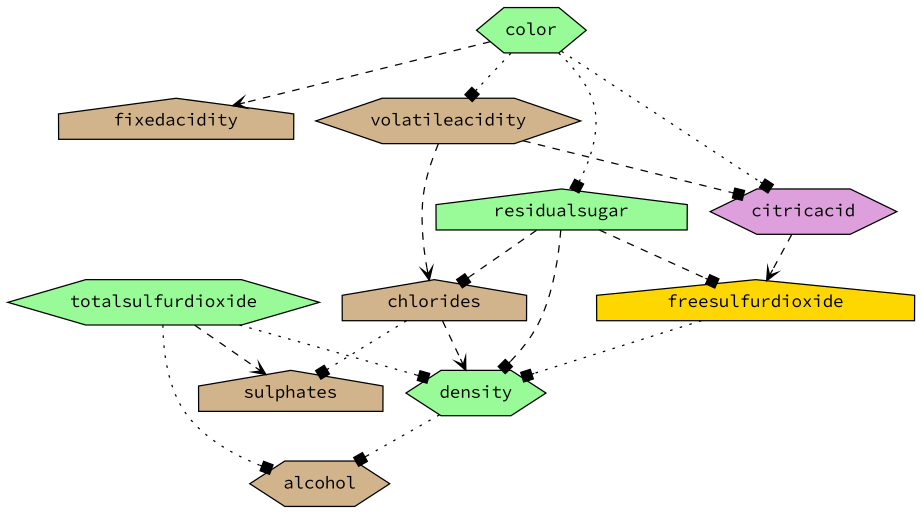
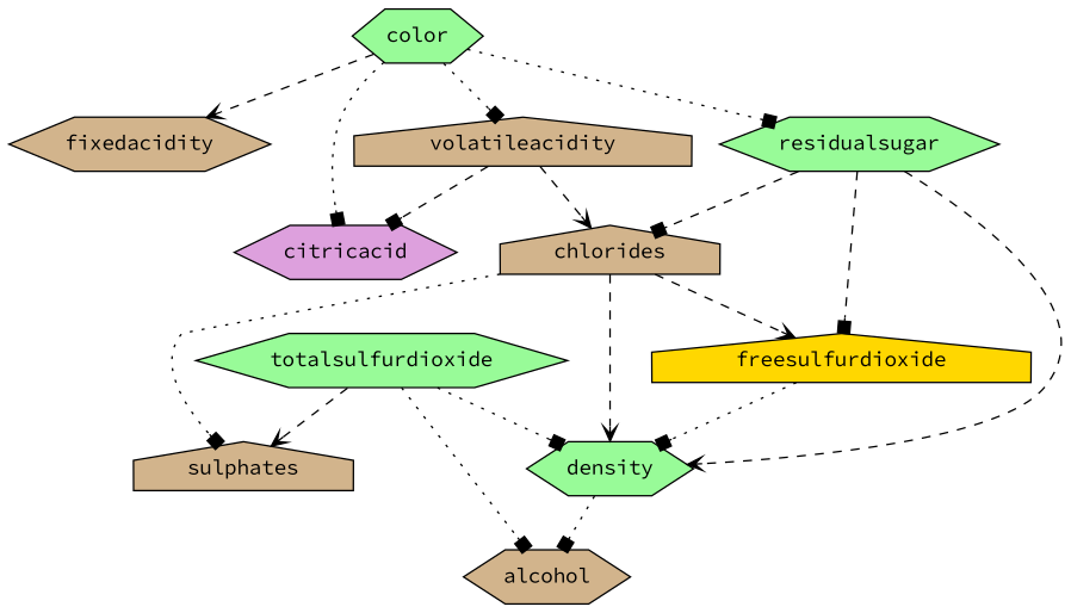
  digraph {
    fontname="Source Code Pro"
    node [fillcolor=tan fontname="Source Code Pro" shape=hexagon style=filled]
    edge [arrowhead=box fontname="Source Code Pro" style=dashed]
    color [fillcolor=palegreen]
-   fixedacidity [shape=house]
-   volatileacidity
+   fixedacidity
+   volatileacidity [shape=house]
    citricacid [fillcolor=plum]
-   residualsugar [fillcolor=palegreen shape=house]
+   residualsugar [fillcolor=palegreen]
    chlorides [shape=house]
    freesulfurdioxide [fillcolor=gold shape=house]
    density [fillcolor=palegreen]
    sulphates [shape=house]
    alcohol
    totalsulfurdioxide [fillcolor=palegreen]
    color -> fixedacidity [arrowhead=vee]
    color -> volatileacidity [style=dotted]
    color -> citricacid [style=dotted]
    color -> residualsugar [style=dotted]
    volatileacidity -> citricacid
    volatileacidity -> chlorides [arrowhead=vee]
    residualsugar -> chlorides
    residualsugar -> freesulfurdioxide
-   residualsugar -> density
-   citricacid -> freesulfurdioxide [arrowhead=vee]
+   residualsugar -> density [arrowhead=vee]
+   chlorides -> freesulfurdioxide [arrowhead=vee]
    chlorides -> density [arrowhead=vee]
    chlorides -> sulphates [style=dotted]
    freesulfurdioxide -> density [style=dotted]
    density -> alcohol [style=dotted]
    totalsulfurdioxide -> density [style=dotted]
    totalsulfurdioxide -> sulphates [arrowhead=vee]
    totalsulfurdioxide -> alcohol [style=dotted]
  }
